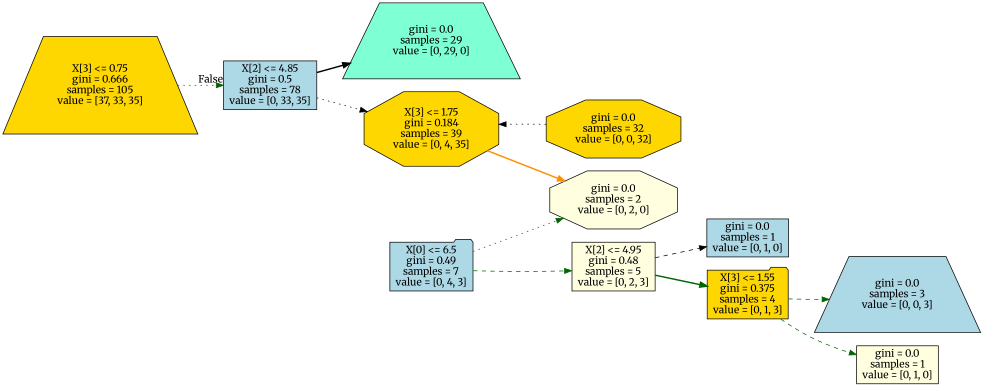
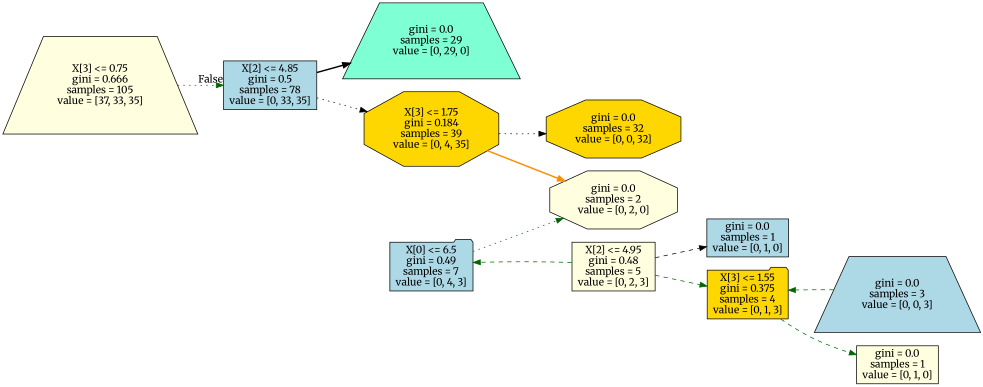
  digraph {
    fontname=Merriweather
    rankdir=LR
    node [fillcolor=lightyellow fontname=Merriweather shape=box style=filled]
    edge [color=darkgreen fontname=Merriweather style=dotted]
-   n1 [fillcolor=gold label="X[3] <= 0.75\ngini = 0.666\nsamples = 105\nvalue = [37, 33, 35]" shape=trapezium]
+   n1 [label="X[3] <= 0.75\ngini = 0.666\nsamples = 105\nvalue = [37, 33, 35]" shape=trapezium]
    n2 [fillcolor=lightblue label="X[2] <= 4.85\ngini = 0.5\nsamples = 78\nvalue = [0, 33, 35]"]
    n3 [fillcolor=aquamarine label="gini = 0.0\nsamples = 29\nvalue = [0, 29, 0]" shape=trapezium]
    n4 [fillcolor=gold label="X[3] <= 1.75\ngini = 0.184\nsamples = 39\nvalue = [0, 4, 35]" shape=octagon]
    n5 [fillcolor=gold label="gini = 0.0\nsamples = 32\nvalue = [0, 0, 32]" shape=octagon]
    n6 [label="gini = 0.0\nsamples = 2\nvalue = [0, 2, 0]" shape=octagon]
    n7 [fillcolor=lightblue label="X[0] <= 6.5\ngini = 0.49\nsamples = 7\nvalue = [0, 4, 3]" shape=folder]
    n8 [label="X[2] <= 4.95\ngini = 0.48\nsamples = 5\nvalue = [0, 2, 3]"]
    n9 [fillcolor=lightblue label="gini = 0.0\nsamples = 1\nvalue = [0, 1, 0]"]
    n10 [fillcolor=gold label="X[3] <= 1.55\ngini = 0.375\nsamples = 4\nvalue = [0, 1, 3]" shape=folder]
    n11 [fillcolor=lightblue label="gini = 0.0\nsamples = 3\nvalue = [0, 0, 3]" shape=trapezium]
    n12 [label="gini = 0.0\nsamples = 1\nvalue = [0, 1, 0]"]
    n1 -> n2 [headlabel=False labelangle=-45 labeldistance=2.5]
    n2 -> n3 [color=black style=bold]
    n2 -> n4 [color=black]
-   n5 -> n4 [color=black]
+   n4 -> n5 [color=black]
    n4 -> n6 [color=darkorange style=bold]
    n7 -> n6
-   n7 -> n8 [style=dashed]
+   n8 -> n7 [style=dashed]
    n8 -> n9 [color=black style=dashed]
-   n8 -> n10 [style=bold]
-   n10 -> n11 [style=dashed]
+   n8 -> n10 [style=dashed]
+   n11 -> n10 [style=dashed]
    n10 -> n12 [style=dashed]
  }
